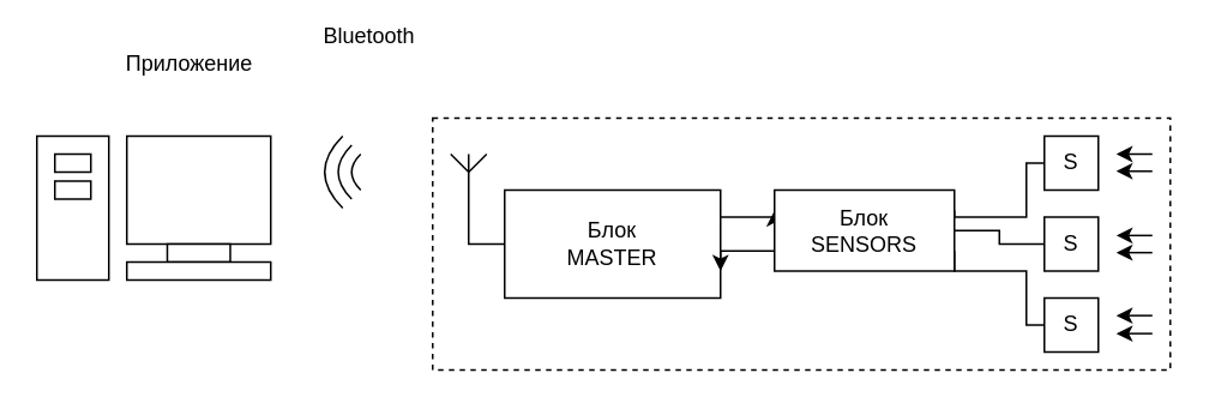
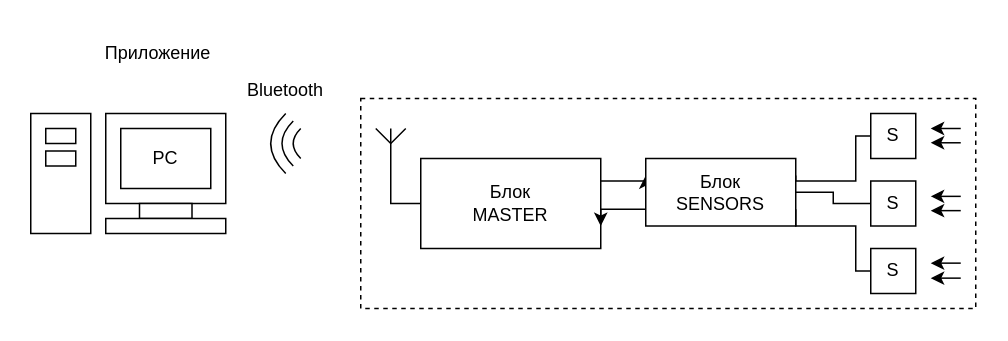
  <mxCell id="0" />
  <mxCell id="1" parent="0" />
  <mxCell id="2" value="" style="rounded=0;whiteSpace=wrap;html=1;dashed=1;" vertex="1" parent="1"><mxGeometry x="240" y="65" width="410" height="140" as="geometry" /></mxCell>
  <mxCell id="3" style="edgeStyle=orthogonalEdgeStyle;rounded=0;orthogonalLoop=1;jettySize=auto;html=1;exitX=1;exitY=0.25;exitDx=0;exitDy=0;entryX=0;entryY=0.25;entryDx=0;entryDy=0;" edge="1" parent="1" source="4" target="6"><mxGeometry relative="1" as="geometry" /></mxCell>
  <mxCell id="4" value="Блок&lt;br&gt;MASTER" style="rounded=0;whiteSpace=wrap;html=1;" vertex="1" parent="1"><mxGeometry x="280" y="105" width="120" height="60" as="geometry" /></mxCell>
  <mxCell id="5" style="edgeStyle=orthogonalEdgeStyle;rounded=0;orthogonalLoop=1;jettySize=auto;html=1;exitX=0;exitY=0.75;exitDx=0;exitDy=0;entryX=1;entryY=0.75;entryDx=0;entryDy=0;" edge="1" parent="1" source="6" target="4"><mxGeometry relative="1" as="geometry" /></mxCell>
  <mxCell id="6" value="Блок&lt;br&gt;SENSORS" style="rounded=0;whiteSpace=wrap;html=1;" vertex="1" parent="1"><mxGeometry x="430" y="105" width="100" height="45" as="geometry" /></mxCell>
  <mxCell id="7" value="" style="endArrow=none;html=1;rounded=0;entryX=0;entryY=0.5;entryDx=0;entryDy=0;" edge="1" parent="1" target="4"><mxGeometry width="50" height="50" relative="1" as="geometry"><mxPoint x="260" y="85" as="sourcePoint" /><mxPoint x="450" y="155" as="targetPoint" /><Array as="points"><mxPoint x="260" y="115" /><mxPoint x="260" y="135" /></Array></mxGeometry></mxCell>
  <mxCell id="8" value="" style="endArrow=none;html=1;rounded=0;" edge="1" parent="1"><mxGeometry width="50" height="50" relative="1" as="geometry"><mxPoint x="270" y="85" as="sourcePoint" /><mxPoint x="250" y="85" as="targetPoint" /><Array as="points"><mxPoint x="260" y="95" /></Array></mxGeometry></mxCell>
- <mxCell id="9" value="Bluetooth" style="text;html=1;strokeColor=none;fillColor=none;align=center;verticalAlign=middle;whiteSpace=wrap;rounded=0;" vertex="1" parent="1"><mxGeometry x="175" y="5" width="60" height="30" as="geometry" /></mxCell>
+ <mxCell id="9" value="Bluetooth" style="text;html=1;strokeColor=none;fillColor=none;align=center;verticalAlign=middle;whiteSpace=wrap;rounded=0;" vertex="1" parent="1"><mxGeometry x="160" y="45" width="60" height="30" as="geometry" /></mxCell>
  <mxCell id="10" value="" style="group" vertex="1" connectable="0" parent="1"><mxGeometry x="170" y="95" width="20" as="geometry" /></mxCell>
  <mxCell id="11" value="" style="curved=1;endArrow=none;html=1;rounded=0;strokeColor=default;endFill=0;" edge="1" parent="10"><mxGeometry width="50" height="50" relative="1" as="geometry"><mxPoint x="30" y="10" as="sourcePoint" /><mxPoint x="30" y="-10" as="targetPoint" /><Array as="points"><mxPoint x="20" /></Array></mxGeometry></mxCell>
  <mxCell id="12" value="" style="curved=1;endArrow=none;html=1;rounded=0;strokeColor=default;endFill=0;" edge="1" parent="10"><mxGeometry width="50" height="50" relative="1" as="geometry"><mxPoint x="25" y="15" as="sourcePoint" /><mxPoint x="25" y="-15" as="targetPoint" /><Array as="points"><mxPoint x="10" /></Array></mxGeometry></mxCell>
  <mxCell id="13" value="" style="curved=1;endArrow=none;html=1;rounded=0;strokeColor=default;endFill=0;" edge="1" parent="10"><mxGeometry width="50" height="50" relative="1" as="geometry"><mxPoint x="20" y="20" as="sourcePoint" /><mxPoint x="20" y="-20" as="targetPoint" /><Array as="points"><mxPoint /></Array></mxGeometry></mxCell>
  <mxCell id="14" value="" style="group" vertex="1" connectable="0" parent="1"><mxGeometry x="20" y="75" width="130" height="80" as="geometry" /></mxCell>
  <mxCell id="15" value="" style="rounded=0;whiteSpace=wrap;html=1;" vertex="1" parent="14"><mxGeometry x="50" width="80" height="60" as="geometry" /></mxCell>
+ <mxCell id="16" value="PC" style="rounded=0;whiteSpace=wrap;html=1;" vertex="1" parent="14"><mxGeometry x="60" y="10" width="60" height="40" as="geometry" /></mxCell>
  <mxCell id="17" value="" style="rounded=0;whiteSpace=wrap;html=1;" vertex="1" parent="14"><mxGeometry width="40" height="80" as="geometry" /></mxCell>
  <mxCell id="18" value="" style="rounded=0;whiteSpace=wrap;html=1;" vertex="1" parent="14"><mxGeometry x="10" y="10" width="20" height="10" as="geometry" /></mxCell>
  <mxCell id="19" value="" style="rounded=0;whiteSpace=wrap;html=1;" vertex="1" parent="14"><mxGeometry x="10" y="25" width="20" height="10" as="geometry" /></mxCell>
  <mxCell id="20" value="" style="rounded=0;whiteSpace=wrap;html=1;" vertex="1" parent="14"><mxGeometry x="72.5" y="60" width="35" height="10" as="geometry" /></mxCell>
  <mxCell id="21" value="" style="rounded=0;whiteSpace=wrap;html=1;" vertex="1" parent="14"><mxGeometry x="50" y="70" width="80" height="10" as="geometry" /></mxCell>
  <mxCell id="22" style="edgeStyle=orthogonalEdgeStyle;rounded=0;orthogonalLoop=1;jettySize=auto;html=1;exitX=0;exitY=0.5;exitDx=0;exitDy=0;entryX=1;entryY=0.25;entryDx=0;entryDy=0;endArrow=none;endFill=0;" edge="1" parent="1" source="23" target="6"><mxGeometry relative="1" as="geometry"><Array as="points"><mxPoint x="570" y="90" /><mxPoint x="570" y="120" /></Array></mxGeometry></mxCell>
  <mxCell id="23" value="S" style="rounded=0;whiteSpace=wrap;html=1;" vertex="1" parent="1"><mxGeometry x="580" y="75" width="30" height="30" as="geometry" /></mxCell>
  <mxCell id="24" style="edgeStyle=orthogonalEdgeStyle;rounded=0;orthogonalLoop=1;jettySize=auto;html=1;exitX=0;exitY=0.5;exitDx=0;exitDy=0;entryX=1;entryY=0.5;entryDx=0;entryDy=0;endArrow=none;endFill=0;" edge="1" parent="1" source="25" target="6"><mxGeometry relative="1" as="geometry" /></mxCell>
  <mxCell id="25" value="S" style="rounded=0;whiteSpace=wrap;html=1;" vertex="1" parent="1"><mxGeometry x="580" y="120" width="30" height="30" as="geometry" /></mxCell>
  <mxCell id="26" style="edgeStyle=orthogonalEdgeStyle;rounded=0;orthogonalLoop=1;jettySize=auto;html=1;exitX=0;exitY=0.5;exitDx=0;exitDy=0;entryX=1;entryY=0.75;entryDx=0;entryDy=0;endArrow=none;endFill=0;" edge="1" parent="1" source="27" target="6"><mxGeometry relative="1" as="geometry"><Array as="points"><mxPoint x="570" y="180" /><mxPoint x="570" y="150" /></Array></mxGeometry></mxCell>
  <mxCell id="27" value="S" style="rounded=0;whiteSpace=wrap;html=1;" vertex="1" parent="1"><mxGeometry x="580" y="165" width="30" height="30" as="geometry" /></mxCell>
  <mxCell id="28" value="" style="endArrow=classic;html=1;rounded=0;" edge="1" parent="1"><mxGeometry width="50" height="50" relative="1" as="geometry"><mxPoint x="640" y="85" as="sourcePoint" /><mxPoint x="620" y="85" as="targetPoint" /></mxGeometry></mxCell>
  <mxCell id="29" value="" style="endArrow=classic;html=1;rounded=0;" edge="1" parent="1"><mxGeometry width="50" height="50" relative="1" as="geometry"><mxPoint x="640" y="94.52" as="sourcePoint" /><mxPoint x="620" y="94.52" as="targetPoint" /></mxGeometry></mxCell>
  <mxCell id="30" value="" style="group" vertex="1" connectable="0" parent="1"><mxGeometry x="620" y="130.24" width="20" height="9.52" as="geometry" /></mxCell>
  <mxCell id="31" value="" style="endArrow=classic;html=1;rounded=0;" edge="1" parent="30"><mxGeometry width="50" height="50" relative="1" as="geometry"><mxPoint x="20" as="sourcePoint" /><mxPoint as="targetPoint" /></mxGeometry></mxCell>
  <mxCell id="32" value="" style="endArrow=classic;html=1;rounded=0;" edge="1" parent="30"><mxGeometry width="50" height="50" relative="1" as="geometry"><mxPoint x="20" y="9.52" as="sourcePoint" /><mxPoint y="9.52" as="targetPoint" /></mxGeometry></mxCell>
  <mxCell id="33" value="" style="group" vertex="1" connectable="0" parent="1"><mxGeometry x="620" y="174.76" width="20" height="9.52" as="geometry" /></mxCell>
  <mxCell id="34" value="" style="endArrow=classic;html=1;rounded=0;" edge="1" parent="33"><mxGeometry width="50" height="50" relative="1" as="geometry"><mxPoint x="20" as="sourcePoint" /><mxPoint as="targetPoint" /></mxGeometry></mxCell>
  <mxCell id="35" value="" style="endArrow=classic;html=1;rounded=0;" edge="1" parent="1"><mxGeometry width="50" height="50" relative="1" as="geometry"><mxPoint x="640" y="184.76" as="sourcePoint" /><mxPoint x="620" y="184.76" as="targetPoint" /></mxGeometry></mxCell>
  <mxCell id="36" value="Приложение" style="text;html=1;strokeColor=none;fillColor=none;align=center;verticalAlign=middle;whiteSpace=wrap;rounded=0;" vertex="1" parent="1"><mxGeometry x="75" y="20" width="60" height="30" as="geometry" /></mxCell>
